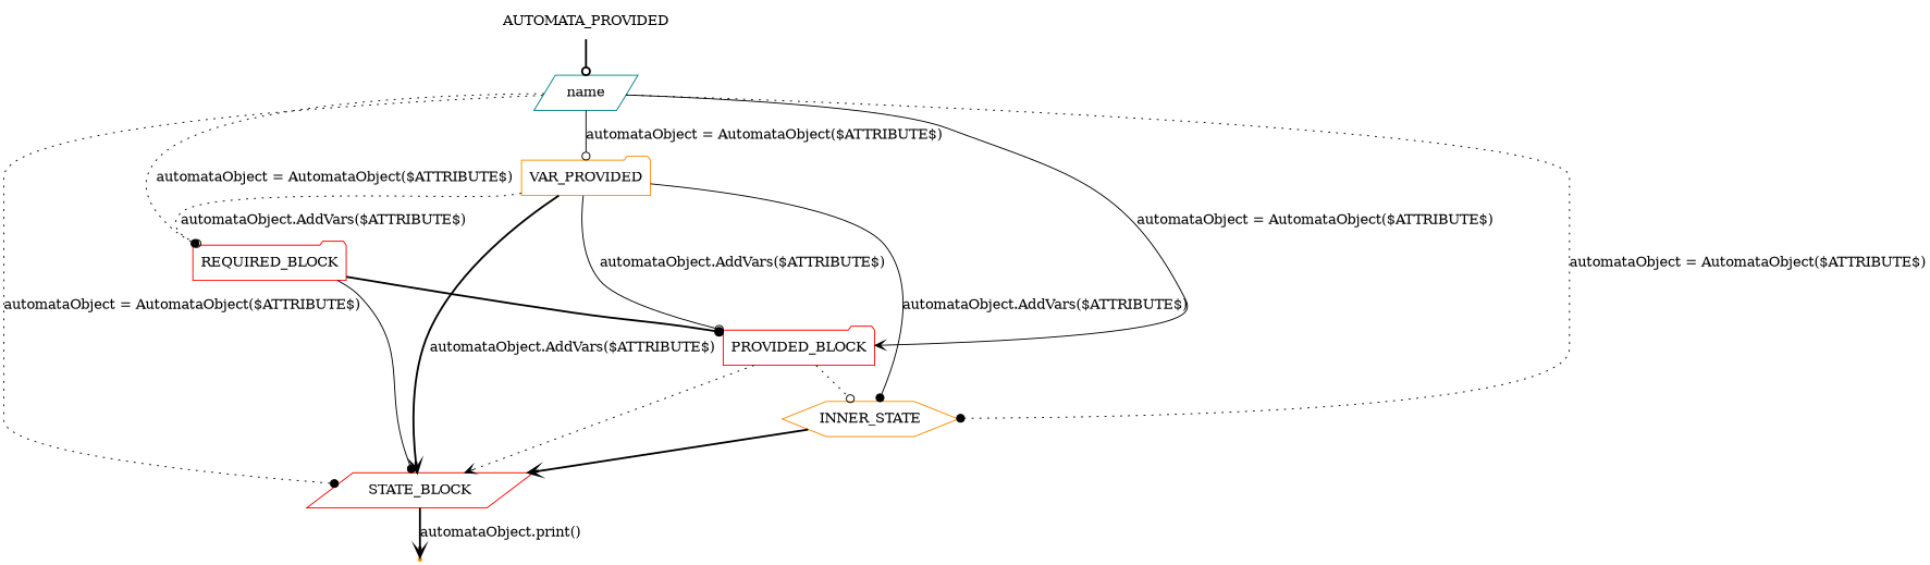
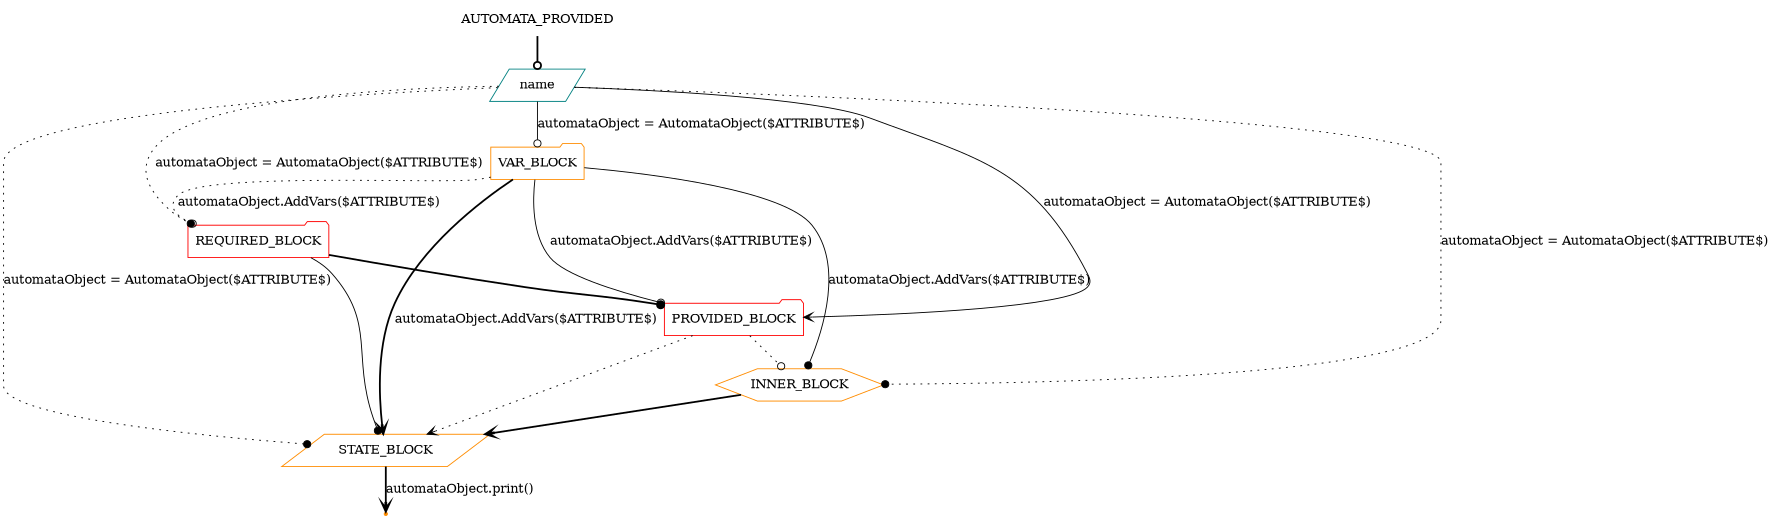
  digraph {
    node [color=darkorange shape=folder]
    edge [arrowhead=dot style=dotted]
    n1 [color=teal label=AUTOMATA_PROVIDED shape=plaintext]
    n2 [color=teal label=name shape=parallelogram]
-   n3 [label=VAR_PROVIDED]
+   n3 [label=VAR_BLOCK]
    n4 [color=red label=REQUIRED_BLOCK]
    n5 [color=red label=PROVIDED_BLOCK]
-   n6 [label=INNER_STATE shape=hexagon]
-   n7 [color=red label=STATE_BLOCK shape=parallelogram]
+   n6 [label=INNER_BLOCK shape=hexagon]
+   n7 [label=STATE_BLOCK shape=parallelogram]
    end [shape=point]
    n1 -> n2 [arrowhead=odot style=bold]
    n2 -> n3 [arrowhead=odot label="automataObject = AutomataObject($ATTRIBUTE$)" style=solid]
    n2 -> n4 [label="automataObject = AutomataObject($ATTRIBUTE$)"]
    n2 -> n5 [arrowhead=vee label="automataObject = AutomataObject($ATTRIBUTE$)" style=solid]
    n2 -> n6 [label="automataObject = AutomataObject($ATTRIBUTE$)"]
    n2 -> n7 [label="automataObject = AutomataObject($ATTRIBUTE$)"]
    n3 -> n4 [arrowhead=odot label="automataObject.AddVars($ATTRIBUTE$)"]
    n3 -> n5 [arrowhead=odot label="automataObject.AddVars($ATTRIBUTE$)" style=solid]
    n3 -> n6 [label="automataObject.AddVars($ATTRIBUTE$)" style=solid]
    n3 -> n7 [arrowhead=vee label="automataObject.AddVars($ATTRIBUTE$)" style=bold]
    n4 -> n5 [style=bold]
    n4 -> n7 [style=solid]
    n5 -> n6 [arrowhead=odot]
    n5 -> n7 [arrowhead=vee]
    n6 -> n7 [arrowhead=vee style=bold]
    n7 -> end [arrowhead=vee label="automataObject.print()" style=bold]
  }
